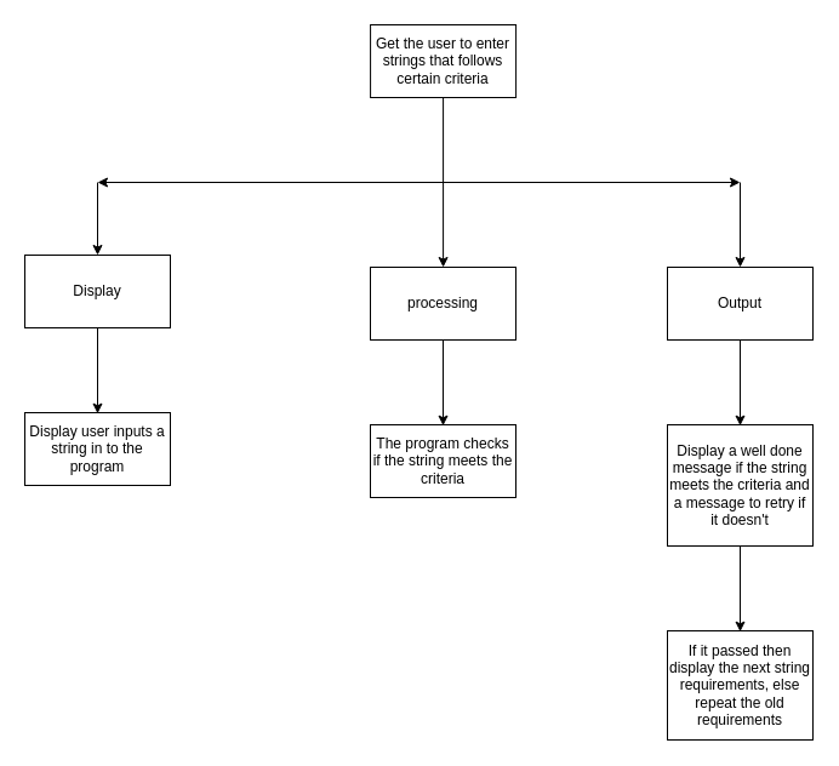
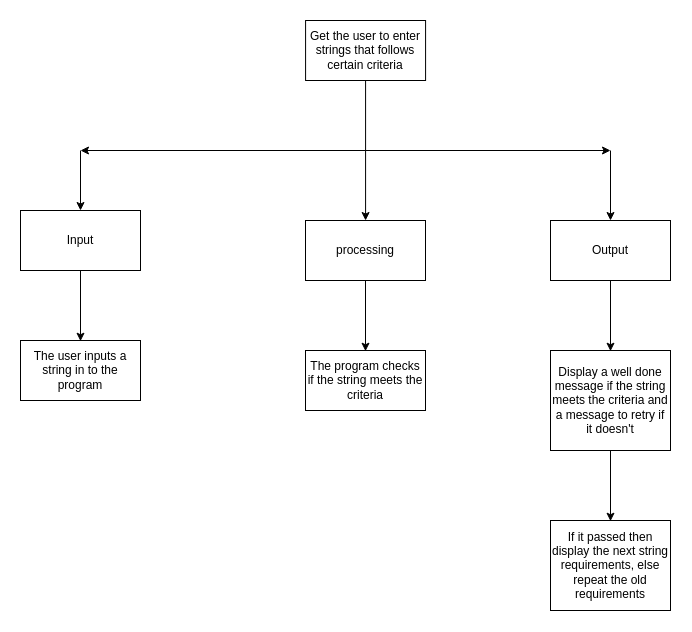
  <mxCell id="0" />
  <mxCell id="1" parent="0" />
  <mxCell id="2" value="Get the user to enter strings that follows certain criteria" style="rounded=0;whiteSpace=wrap;html=1;" vertex="1" parent="1"><mxGeometry x="305.08" width="120" height="60" as="geometry" y="20" /></mxCell>
  <mxCell id="3" value="" style="endArrow=classic;html=1;rounded=0;" edge="1" parent="1" source="2"><mxGeometry width="50" height="50" relative="1" as="geometry"><mxPoint x="365.08" y="130" as="sourcePoint" /><mxPoint x="365.08" y="220" as="targetPoint" /></mxGeometry></mxCell>
  <mxCell id="4" value="" style="endArrow=classic;html=1;rounded=0;" edge="1" parent="1"><mxGeometry width="50" height="50" relative="1" as="geometry"><mxPoint x="365.08" y="150" as="sourcePoint" /><mxPoint x="610" y="150" as="targetPoint" /></mxGeometry></mxCell>
  <mxCell id="5" value="" style="endArrow=classic;html=1;rounded=0;" edge="1" parent="1"><mxGeometry width="50" height="50" relative="1" as="geometry"><mxPoint x="365.08" y="150" as="sourcePoint" /><mxPoint x="80.001" y="150" as="targetPoint" /></mxGeometry></mxCell>
  <mxCell id="6" value="processing" style="rounded=0;whiteSpace=wrap;html=1;" vertex="1" parent="1"><mxGeometry x="305" y="220" width="120" height="60" as="geometry" /></mxCell>
  <mxCell id="7" value="" style="endArrow=classic;html=1;rounded=0;" edge="1" parent="1"><mxGeometry width="50" height="50" relative="1" as="geometry"><mxPoint x="80" y="150" as="sourcePoint" /><mxPoint x="80" y="210" as="targetPoint" /></mxGeometry></mxCell>
- <mxCell id="8" value="Display" style="rounded=0;whiteSpace=wrap;html=1;" vertex="1" parent="1"><mxGeometry x="20" y="210" width="120" height="60" as="geometry" /></mxCell>
+ <mxCell id="8" value="Input" style="rounded=0;whiteSpace=wrap;html=1;" vertex="1" parent="1"><mxGeometry x="20" y="210" width="120" height="60" as="geometry" /></mxCell>
  <mxCell id="9" value="" style="endArrow=classic;html=1;rounded=0;" edge="1" parent="1"><mxGeometry width="50" height="50" relative="1" as="geometry"><mxPoint x="610" y="150" as="sourcePoint" /><mxPoint x="610" y="220" as="targetPoint" /></mxGeometry></mxCell>
  <mxCell id="10" value="Output" style="rounded=0;whiteSpace=wrap;html=1;" vertex="1" parent="1"><mxGeometry x="550" y="220" width="120" height="60" as="geometry" /></mxCell>
  <mxCell id="11" value="" style="endArrow=classic;html=1;rounded=0;" edge="1" parent="1" source="8"><mxGeometry width="50" height="50" relative="1" as="geometry"><mxPoint x="80" y="320" as="sourcePoint" /><mxPoint x="80" y="340.711" as="targetPoint" /></mxGeometry></mxCell>
- <mxCell id="12" value="Display user inputs a string in to the program" style="rounded=0;whiteSpace=wrap;html=1;" vertex="1" parent="1"><mxGeometry x="20" y="340" width="120" height="60" as="geometry" /></mxCell>
+ <mxCell id="12" value="The user inputs a string in to the program" style="rounded=0;whiteSpace=wrap;html=1;" vertex="1" parent="1"><mxGeometry x="20" y="340" width="120" height="60" as="geometry" /></mxCell>
  <mxCell id="13" value="" style="endArrow=classic;html=1;rounded=0;" edge="1" parent="1" source="6"><mxGeometry width="50" height="50" relative="1" as="geometry"><mxPoint x="365" y="330" as="sourcePoint" /><mxPoint x="365" y="350.711" as="targetPoint" /></mxGeometry></mxCell>
  <mxCell id="14" value="The program checks if the string meets the criteria" style="rounded=0;whiteSpace=wrap;html=1;" vertex="1" parent="1"><mxGeometry x="305" y="350" width="120" height="60" as="geometry" /></mxCell>
  <mxCell id="15" value="" style="endArrow=classic;html=1;rounded=0;" edge="1" parent="1" source="10"><mxGeometry width="50" height="50" relative="1" as="geometry"><mxPoint x="610" y="330" as="sourcePoint" /><mxPoint x="610" y="350.711" as="targetPoint" /></mxGeometry></mxCell>
  <mxCell id="16" value="Display a well done message if the string meets the criteria and a message to retry if it doesn't" style="rounded=0;whiteSpace=wrap;html=1;" vertex="1" parent="1"><mxGeometry x="550" y="350" width="120" height="100" as="geometry" /></mxCell>
  <mxCell id="17" value="If it passed then display the next string requirements, else repeat the old requirements" style="rounded=0;whiteSpace=wrap;html=1;" vertex="1" parent="1"><mxGeometry x="550" y="520" width="120" height="90" as="geometry" /></mxCell>
  <mxCell id="18" value="" style="endArrow=classic;html=1;rounded=0;" edge="1" parent="1" source="16"><mxGeometry width="50" height="50" relative="1" as="geometry"><mxPoint x="610" y="500" as="sourcePoint" /><mxPoint x="610" y="520.711" as="targetPoint" /></mxGeometry></mxCell>
